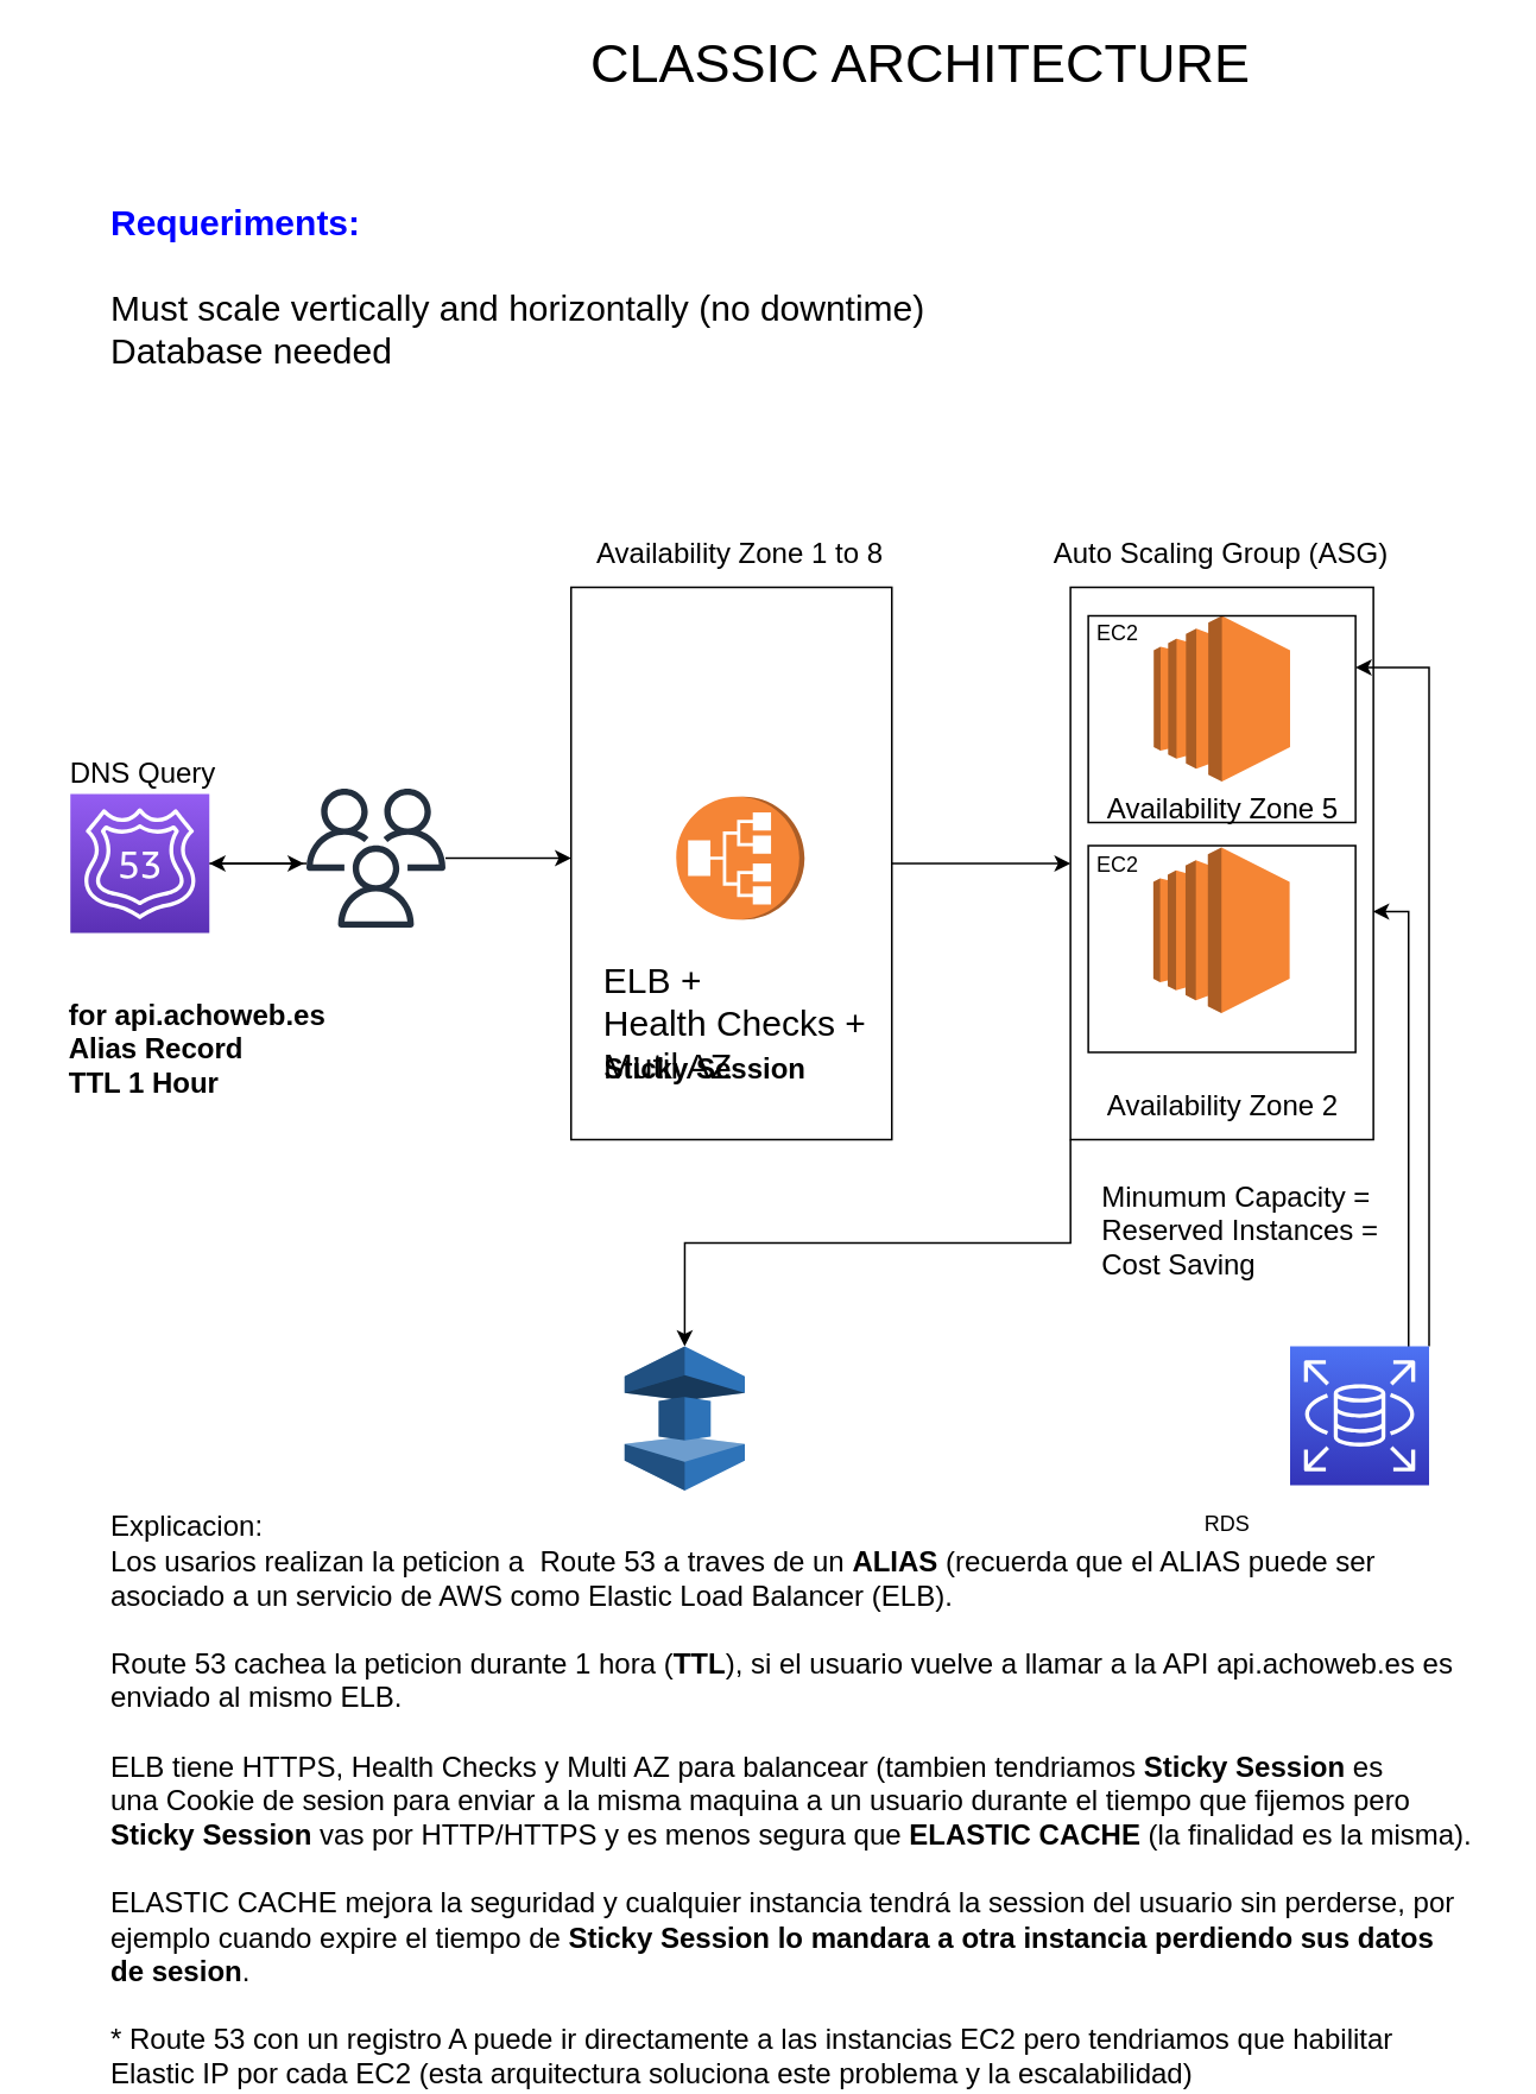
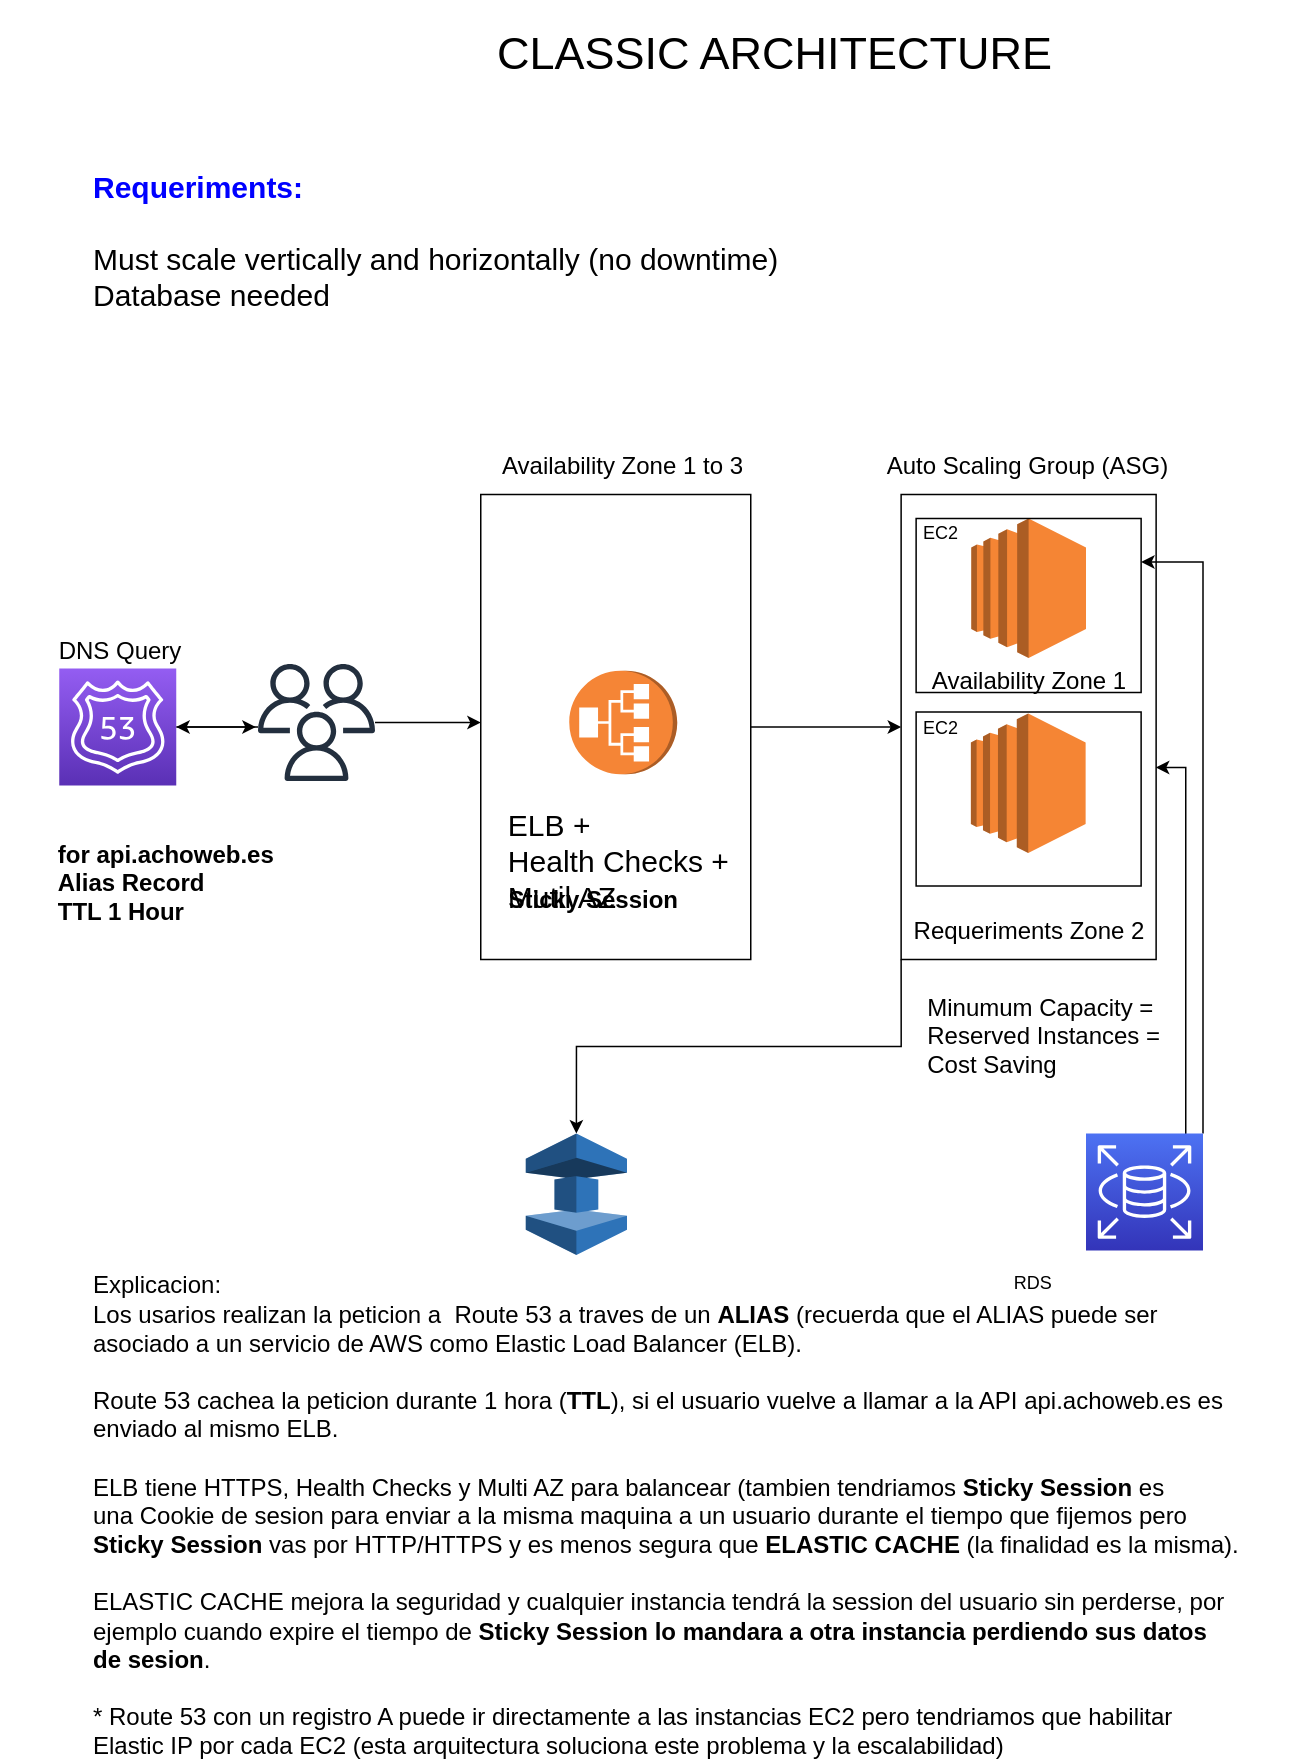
  <mxCell id="0" />
  <mxCell id="1" parent="0" />
  <mxCell id="2" style="edgeStyle=orthogonalEdgeStyle;rounded=0;orthogonalLoop=1;jettySize=auto;html=1;exitX=1;exitY=0.5;exitDx=0;exitDy=0;exitPerimeter=0;" parent="1" source="3" edge="1"><mxGeometry relative="1" as="geometry"><mxPoint x="170" y="484" as="targetPoint" /></mxGeometry></mxCell>
  <mxCell id="3" value="" style="points=[[0,0,0],[0.25,0,0],[0.5,0,0],[0.75,0,0],[1,0,0],[0,1,0],[0.25,1,0],[0.5,1,0],[0.75,1,0],[1,1,0],[0,0.25,0],[0,0.5,0],[0,0.75,0],[1,0.25,0],[1,0.5,0],[1,0.75,0]];outlineConnect=0;fontColor=#232F3E;gradientColor=#945DF2;gradientDirection=north;fillColor=#5A30B5;strokeColor=#ffffff;dashed=0;verticalLabelPosition=bottom;verticalAlign=top;align=center;html=1;fontSize=12;fontStyle=0;aspect=fixed;shape=mxgraph.aws4.resourceIcon;resIcon=mxgraph.aws4.route_53;" parent="1" vertex="1"><mxGeometry x="39" y="445" width="78" height="78" as="geometry" /></mxCell>
  <mxCell id="4" value="" style="outlineConnect=0;dashed=0;verticalLabelPosition=bottom;verticalAlign=top;align=center;html=1;shape=mxgraph.aws3.application_load_balancer;fillColor=#F58536;gradientColor=none;rotation=-90;" parent="1" vertex="1"><mxGeometry x="380.5" y="445" width="69" height="72" as="geometry" /></mxCell>
  <mxCell id="5" style="edgeStyle=orthogonalEdgeStyle;rounded=0;orthogonalLoop=1;jettySize=auto;html=1;exitX=1;exitY=0.5;exitDx=0;exitDy=0;entryX=0;entryY=0.5;entryDx=0;entryDy=0;" parent="1" source="6" target="8" edge="1"><mxGeometry relative="1" as="geometry" /></mxCell>
  <mxCell id="6" value="" style="rounded=0;whiteSpace=wrap;html=1;fillColor=none;" parent="1" vertex="1"><mxGeometry x="320" y="329" width="180" height="310" as="geometry" /></mxCell>
  <mxCell id="7" style="edgeStyle=orthogonalEdgeStyle;rounded=0;orthogonalLoop=1;jettySize=auto;html=1;exitX=0;exitY=1;exitDx=0;exitDy=0;entryX=0.5;entryY=0;entryDx=0;entryDy=0;entryPerimeter=0;" edge="1" parent="1" source="8" target="29"><mxGeometry relative="1" as="geometry"><mxPoint x="380" y="765" as="targetPoint" /></mxGeometry></mxCell>
  <mxCell id="8" value="" style="rounded=0;whiteSpace=wrap;html=1;fillColor=none;" parent="1" vertex="1"><mxGeometry x="600.25" y="329" width="170" height="310" as="geometry" /></mxCell>
  <mxCell id="9" value="" style="outlineConnect=0;dashed=0;verticalLabelPosition=bottom;verticalAlign=top;align=center;html=1;shape=mxgraph.aws3.ec2;fillColor=#F58534;gradientColor=none;" parent="1" vertex="1"><mxGeometry x="647" y="345" width="76.5" height="93" as="geometry" /></mxCell>
  <mxCell id="10" value="" style="outlineConnect=0;dashed=0;verticalLabelPosition=bottom;verticalAlign=top;align=center;html=1;shape=mxgraph.aws3.ec2;fillColor=#F58534;gradientColor=none;" parent="1" vertex="1"><mxGeometry x="646.75" y="475" width="76.5" height="93" as="geometry" /></mxCell>
- <mxCell id="11" value="&lt;font style=&quot;font-size: 16px&quot;&gt;Availability Zone 1 to 8&lt;/font&gt;" style="text;html=1;strokeColor=none;fillColor=none;align=center;verticalAlign=middle;whiteSpace=wrap;rounded=0;" parent="1" vertex="1"><mxGeometry x="317.25" y="305" width="195.5" height="10" as="geometry" /></mxCell>
+ <mxCell id="11" value="&lt;font style=&quot;font-size: 16px&quot;&gt;Availability Zone 1 to 3&lt;/font&gt;" style="text;html=1;strokeColor=none;fillColor=none;align=center;verticalAlign=middle;whiteSpace=wrap;rounded=0;" parent="1" vertex="1"><mxGeometry x="317.25" y="305" width="195.5" height="10" as="geometry" /></mxCell>
  <mxCell id="12" value="&lt;div style=&quot;text-align: left ; font-size: 20px&quot;&gt;&lt;font style=&quot;font-size: 20px&quot;&gt;ELB +&amp;nbsp;&lt;/font&gt;&lt;/div&gt;&lt;font style=&quot;font-size: 20px&quot;&gt;&lt;div style=&quot;text-align: left&quot;&gt;Health Checks +&amp;nbsp;&lt;/div&gt;&lt;div style=&quot;text-align: left&quot;&gt;Mutil AZ&lt;/div&gt;&lt;/font&gt;" style="text;html=1;strokeColor=none;fillColor=none;align=center;verticalAlign=middle;whiteSpace=wrap;rounded=0;" parent="1" vertex="1"><mxGeometry x="317.25" y="568" width="195.5" height="10" as="geometry" /></mxCell>
  <mxCell id="13" value="" style="rounded=0;whiteSpace=wrap;html=1;fillColor=none;" parent="1" vertex="1"><mxGeometry x="610.25" y="345" width="150" height="116" as="geometry" /></mxCell>
  <mxCell id="14" value="" style="rounded=0;whiteSpace=wrap;html=1;fillColor=none;" parent="1" vertex="1"><mxGeometry x="610.25" y="474" width="150" height="116" as="geometry" /></mxCell>
- <mxCell id="15" value="&lt;font style=&quot;font-size: 16px&quot;&gt;Availability Zone 5&lt;/font&gt;" style="text;html=1;strokeColor=none;fillColor=none;align=center;verticalAlign=middle;whiteSpace=wrap;rounded=0;" parent="1" vertex="1"><mxGeometry x="587.5" y="448" width="195.5" height="10" as="geometry" /></mxCell>
- <mxCell id="16" value="&lt;font style=&quot;font-size: 16px&quot;&gt;Availability Zone 2&lt;/font&gt;" style="text;html=1;strokeColor=none;fillColor=none;align=center;verticalAlign=middle;whiteSpace=wrap;rounded=0;" parent="1" vertex="1"><mxGeometry x="587.5" y="615" width="195.5" height="10" as="geometry" /></mxCell>
+ <mxCell id="15" value="&lt;font style=&quot;font-size: 16px&quot;&gt;Availability Zone 1&lt;/font&gt;" style="text;html=1;strokeColor=none;fillColor=none;align=center;verticalAlign=middle;whiteSpace=wrap;rounded=0;" parent="1" vertex="1"><mxGeometry x="587.5" y="448" width="195.5" height="10" as="geometry" /></mxCell>
+ <mxCell id="16" value="&lt;font style=&quot;font-size: 16px&quot;&gt;Requeriments Zone 2&lt;/font&gt;" style="text;html=1;strokeColor=none;fillColor=none;align=center;verticalAlign=middle;whiteSpace=wrap;rounded=0;" parent="1" vertex="1"><mxGeometry x="587.5" y="615" width="195.5" height="10" as="geometry" /></mxCell>
  <mxCell id="17" value="&lt;font style=&quot;font-size: 16px&quot;&gt;Auto Scaling Group (ASG)&lt;/font&gt;" style="text;html=1;strokeColor=none;fillColor=none;align=center;verticalAlign=middle;whiteSpace=wrap;rounded=0;" parent="1" vertex="1"><mxGeometry x="587.25" y="305" width="195.5" height="10" as="geometry" /></mxCell>
  <mxCell id="18" value="&lt;div style=&quot;text-align: left&quot;&gt;&lt;span style=&quot;font-size: 16px&quot;&gt;Minumum Capacity =&amp;nbsp;&lt;/span&gt;&lt;/div&gt;&lt;font style=&quot;font-size: 16px&quot;&gt;&lt;div style=&quot;text-align: left&quot;&gt;Reserved Instances =&amp;nbsp;&lt;/div&gt;&lt;div style=&quot;text-align: left&quot;&gt;Cost Saving&lt;/div&gt;&lt;/font&gt;" style="text;html=1;strokeColor=none;fillColor=none;align=center;verticalAlign=middle;whiteSpace=wrap;rounded=0;" parent="1" vertex="1"><mxGeometry x="600" y="685" width="195.5" height="10" as="geometry" /></mxCell>
  <mxCell id="19" value="&lt;font style=&quot;font-size: 16px&quot;&gt;DNS Query&lt;/font&gt;" style="text;html=1;strokeColor=none;fillColor=none;align=center;verticalAlign=middle;whiteSpace=wrap;rounded=0;" parent="1" vertex="1"><mxGeometry y="428" width="120" height="10" as="geometry" x="20" /></mxCell>
  <mxCell id="20" value="" style="edgeStyle=orthogonalEdgeStyle;rounded=0;orthogonalLoop=1;jettySize=auto;html=1;" parent="1" source="22" target="3" edge="1"><mxGeometry relative="1" as="geometry"><Array as="points"><mxPoint x="144" y="484" /><mxPoint x="144" y="484" /></Array></mxGeometry></mxCell>
  <mxCell id="21" style="edgeStyle=orthogonalEdgeStyle;rounded=0;orthogonalLoop=1;jettySize=auto;html=1;" parent="1" source="22" edge="1"><mxGeometry relative="1" as="geometry"><mxPoint x="320" y="481" as="targetPoint" /></mxGeometry></mxCell>
  <mxCell id="22" value="" style="outlineConnect=0;fontColor=#232F3E;gradientColor=none;fillColor=#232F3E;strokeColor=none;dashed=0;verticalLabelPosition=bottom;verticalAlign=top;align=center;html=1;fontSize=12;fontStyle=0;aspect=fixed;pointerEvents=1;shape=mxgraph.aws4.users;" parent="1" vertex="1"><mxGeometry x="171.5" y="442" width="78" height="78" as="geometry" /></mxCell>
  <mxCell id="23" value="&lt;div style=&quot;text-align: left&quot;&gt;&lt;b style=&quot;font-size: 16px&quot;&gt;for api.achoweb.es&lt;/b&gt;&lt;/div&gt;&lt;font style=&quot;font-size: 16px&quot;&gt;&lt;div style=&quot;text-align: left&quot;&gt;&lt;b&gt;Alias Record&lt;/b&gt;&lt;/div&gt;&lt;b&gt;&lt;div style=&quot;text-align: left&quot;&gt;&lt;b&gt;TTL 1 Hour&lt;/b&gt;&lt;/div&gt;&lt;/b&gt;&lt;/font&gt;" style="text;html=1;align=center;verticalAlign=middle;resizable=0;points=[];autosize=1;" parent="1" vertex="1"><mxGeometry x="30" y="563" width="160" height="50" as="geometry" /></mxCell>
  <mxCell id="24" value="&lt;font style=&quot;font-size: 30px&quot;&gt;CLASSIC ARCHITECTURE&amp;nbsp;&lt;/font&gt;" style="text;html=1;align=center;verticalAlign=middle;resizable=0;points=[];autosize=1;" parent="1" vertex="1"><mxGeometry x="320" y="20" width="400" height="30" as="geometry" /></mxCell>
  <mxCell id="25" value="&lt;font style=&quot;font-size: 20px&quot;&gt;&lt;font color=&quot;#0000ff&quot; style=&quot;font-size: 20px&quot;&gt;&lt;b&gt;Requeriments:&amp;nbsp;&lt;br&gt;&lt;/b&gt;&lt;/font&gt;&lt;br&gt;&lt;/font&gt;&lt;div style=&quot;font-size: 20px&quot;&gt;&lt;font style=&quot;font-size: 20px&quot;&gt;Must scale vertically and horizontally (no downtime)&lt;/font&gt;&lt;/div&gt;&lt;div style=&quot;font-size: 20px&quot;&gt;Database needed&amp;nbsp;&lt;/div&gt;" style="text;html=1;align=left;verticalAlign=middle;resizable=0;points=[];autosize=1;" parent="1" vertex="1"><mxGeometry x="60" y="125" width="470" height="70" as="geometry" /></mxCell>
  <mxCell id="26" value="&lt;font style=&quot;font-size: 16px&quot;&gt;Explicacion: &lt;br&gt;Los usarios realizan la peticion a &amp;nbsp;Route 53 a traves de un &lt;b&gt;ALIAS&lt;/b&gt; (recuerda que el ALIAS puede ser&amp;nbsp;&lt;br&gt;asociado a un servicio de AWS como Elastic Load Balancer (ELB).&lt;br&gt;&lt;br&gt;Route 53 cachea la peticion durante 1 hora (&lt;b&gt;TTL&lt;/b&gt;), si el usuario vuelve a llamar a la API api.achoweb.es es&amp;nbsp;&lt;br&gt;enviado al mismo ELB.&lt;br&gt;&lt;br&gt;ELB tiene HTTPS, Health Checks y Multi AZ para balancear (tambien tendriamos&amp;nbsp;&lt;b&gt;Sticky Session &lt;/b&gt;es&amp;nbsp;&lt;br&gt;una Cookie de sesion para enviar a la misma maquina a un usuario durante el tiempo que fijemos pero&amp;nbsp;&lt;br&gt;&lt;b&gt;Sticky Session &lt;/b&gt;vas por HTTP/HTTPS y es menos segura que &lt;b&gt;ELASTIC CACHE&lt;/b&gt; (la finalidad es la misma).&lt;br&gt;&lt;br&gt;ELASTIC CACHE mejora la seguridad y cualquier instancia tendrá la session del usuario sin perderse, por&amp;nbsp;&lt;br&gt;ejemplo cuando expire el tiempo de&amp;nbsp;&lt;b&gt;Sticky Session lo mandara a otra instancia perdiendo sus datos&amp;nbsp;&lt;br&gt;de sesion&lt;/b&gt;.&lt;br&gt;&lt;br&gt;* Route 53 con un registro A puede ir directamente a las instancias EC2 pero tendriamos que habilitar&lt;br&gt;Elastic IP por cada EC2 (esta arquitectura soluciona este problema y la escalabilidad)&lt;br&gt;&lt;/font&gt;" style="text;html=1;align=left;verticalAlign=middle;resizable=0;points=[];autosize=1;" parent="1" vertex="1"><mxGeometry x="60" y="880" width="780" height="260" as="geometry" /></mxCell>
  <mxCell id="27" value="EC2" style="text;html=1;strokeColor=none;fillColor=none;align=center;verticalAlign=middle;whiteSpace=wrap;rounded=0;" parent="1" vertex="1"><mxGeometry x="606.75" y="345" width="40" height="20" as="geometry" /></mxCell>
  <mxCell id="28" value="EC2" style="text;html=1;strokeColor=none;fillColor=none;align=center;verticalAlign=middle;whiteSpace=wrap;rounded=0;" parent="1" vertex="1"><mxGeometry x="606.75" y="475" width="40" height="20" as="geometry" /></mxCell>
  <mxCell id="29" value="" style="outlineConnect=0;dashed=0;verticalLabelPosition=bottom;verticalAlign=top;align=center;html=1;shape=mxgraph.aws3.elasticache;fillColor=#2E73B8;gradientColor=none;" vertex="1" parent="1"><mxGeometry x="350" y="755" width="67.5" height="81" as="geometry" /></mxCell>
  <mxCell id="30" style="edgeStyle=orthogonalEdgeStyle;rounded=0;orthogonalLoop=1;jettySize=auto;html=1;exitX=1;exitY=0;exitDx=0;exitDy=0;exitPerimeter=0;entryX=1;entryY=0.25;entryDx=0;entryDy=0;" edge="1" parent="1" source="32" target="13"><mxGeometry relative="1" as="geometry" /></mxCell>
  <mxCell id="31" style="edgeStyle=orthogonalEdgeStyle;rounded=0;orthogonalLoop=1;jettySize=auto;html=1;entryX=0.999;entryY=0.587;entryDx=0;entryDy=0;entryPerimeter=0;" edge="1" parent="1" target="8"><mxGeometry relative="1" as="geometry"><mxPoint x="800" y="775" as="sourcePoint" /><Array as="points"><mxPoint x="790" y="775" /><mxPoint x="790" y="511" /></Array></mxGeometry></mxCell>
  <mxCell id="32" value="" style="points=[[0,0,0],[0.25,0,0],[0.5,0,0],[0.75,0,0],[1,0,0],[0,1,0],[0.25,1,0],[0.5,1,0],[0.75,1,0],[1,1,0],[0,0.25,0],[0,0.5,0],[0,0.75,0],[1,0.25,0],[1,0.5,0],[1,0.75,0]];outlineConnect=0;fontColor=#232F3E;gradientColor=#4D72F3;gradientDirection=north;fillColor=#3334B9;strokeColor=#ffffff;dashed=0;verticalLabelPosition=bottom;verticalAlign=top;align=center;html=1;fontSize=12;fontStyle=0;aspect=fixed;shape=mxgraph.aws4.resourceIcon;resIcon=mxgraph.aws4.rds;" vertex="1" parent="1"><mxGeometry x="723.5" y="755" width="78" height="78" as="geometry" /></mxCell>
  <mxCell id="33" value="RDS&lt;br&gt;" style="text;html=1;align=center;verticalAlign=middle;resizable=0;points=[];autosize=1;" vertex="1" parent="1"><mxGeometry x="668" y="845" width="40" height="20" as="geometry" /></mxCell>
  <mxCell id="34" value="&lt;font style=&quot;font-size: 16px&quot;&gt;&lt;b&gt;Sticky Session&lt;/b&gt;&lt;/font&gt;" style="text;html=1;align=center;verticalAlign=middle;resizable=0;points=[];autosize=1;" vertex="1" parent="1"><mxGeometry x="330" y="589" width="130" height="20" as="geometry" /></mxCell>
